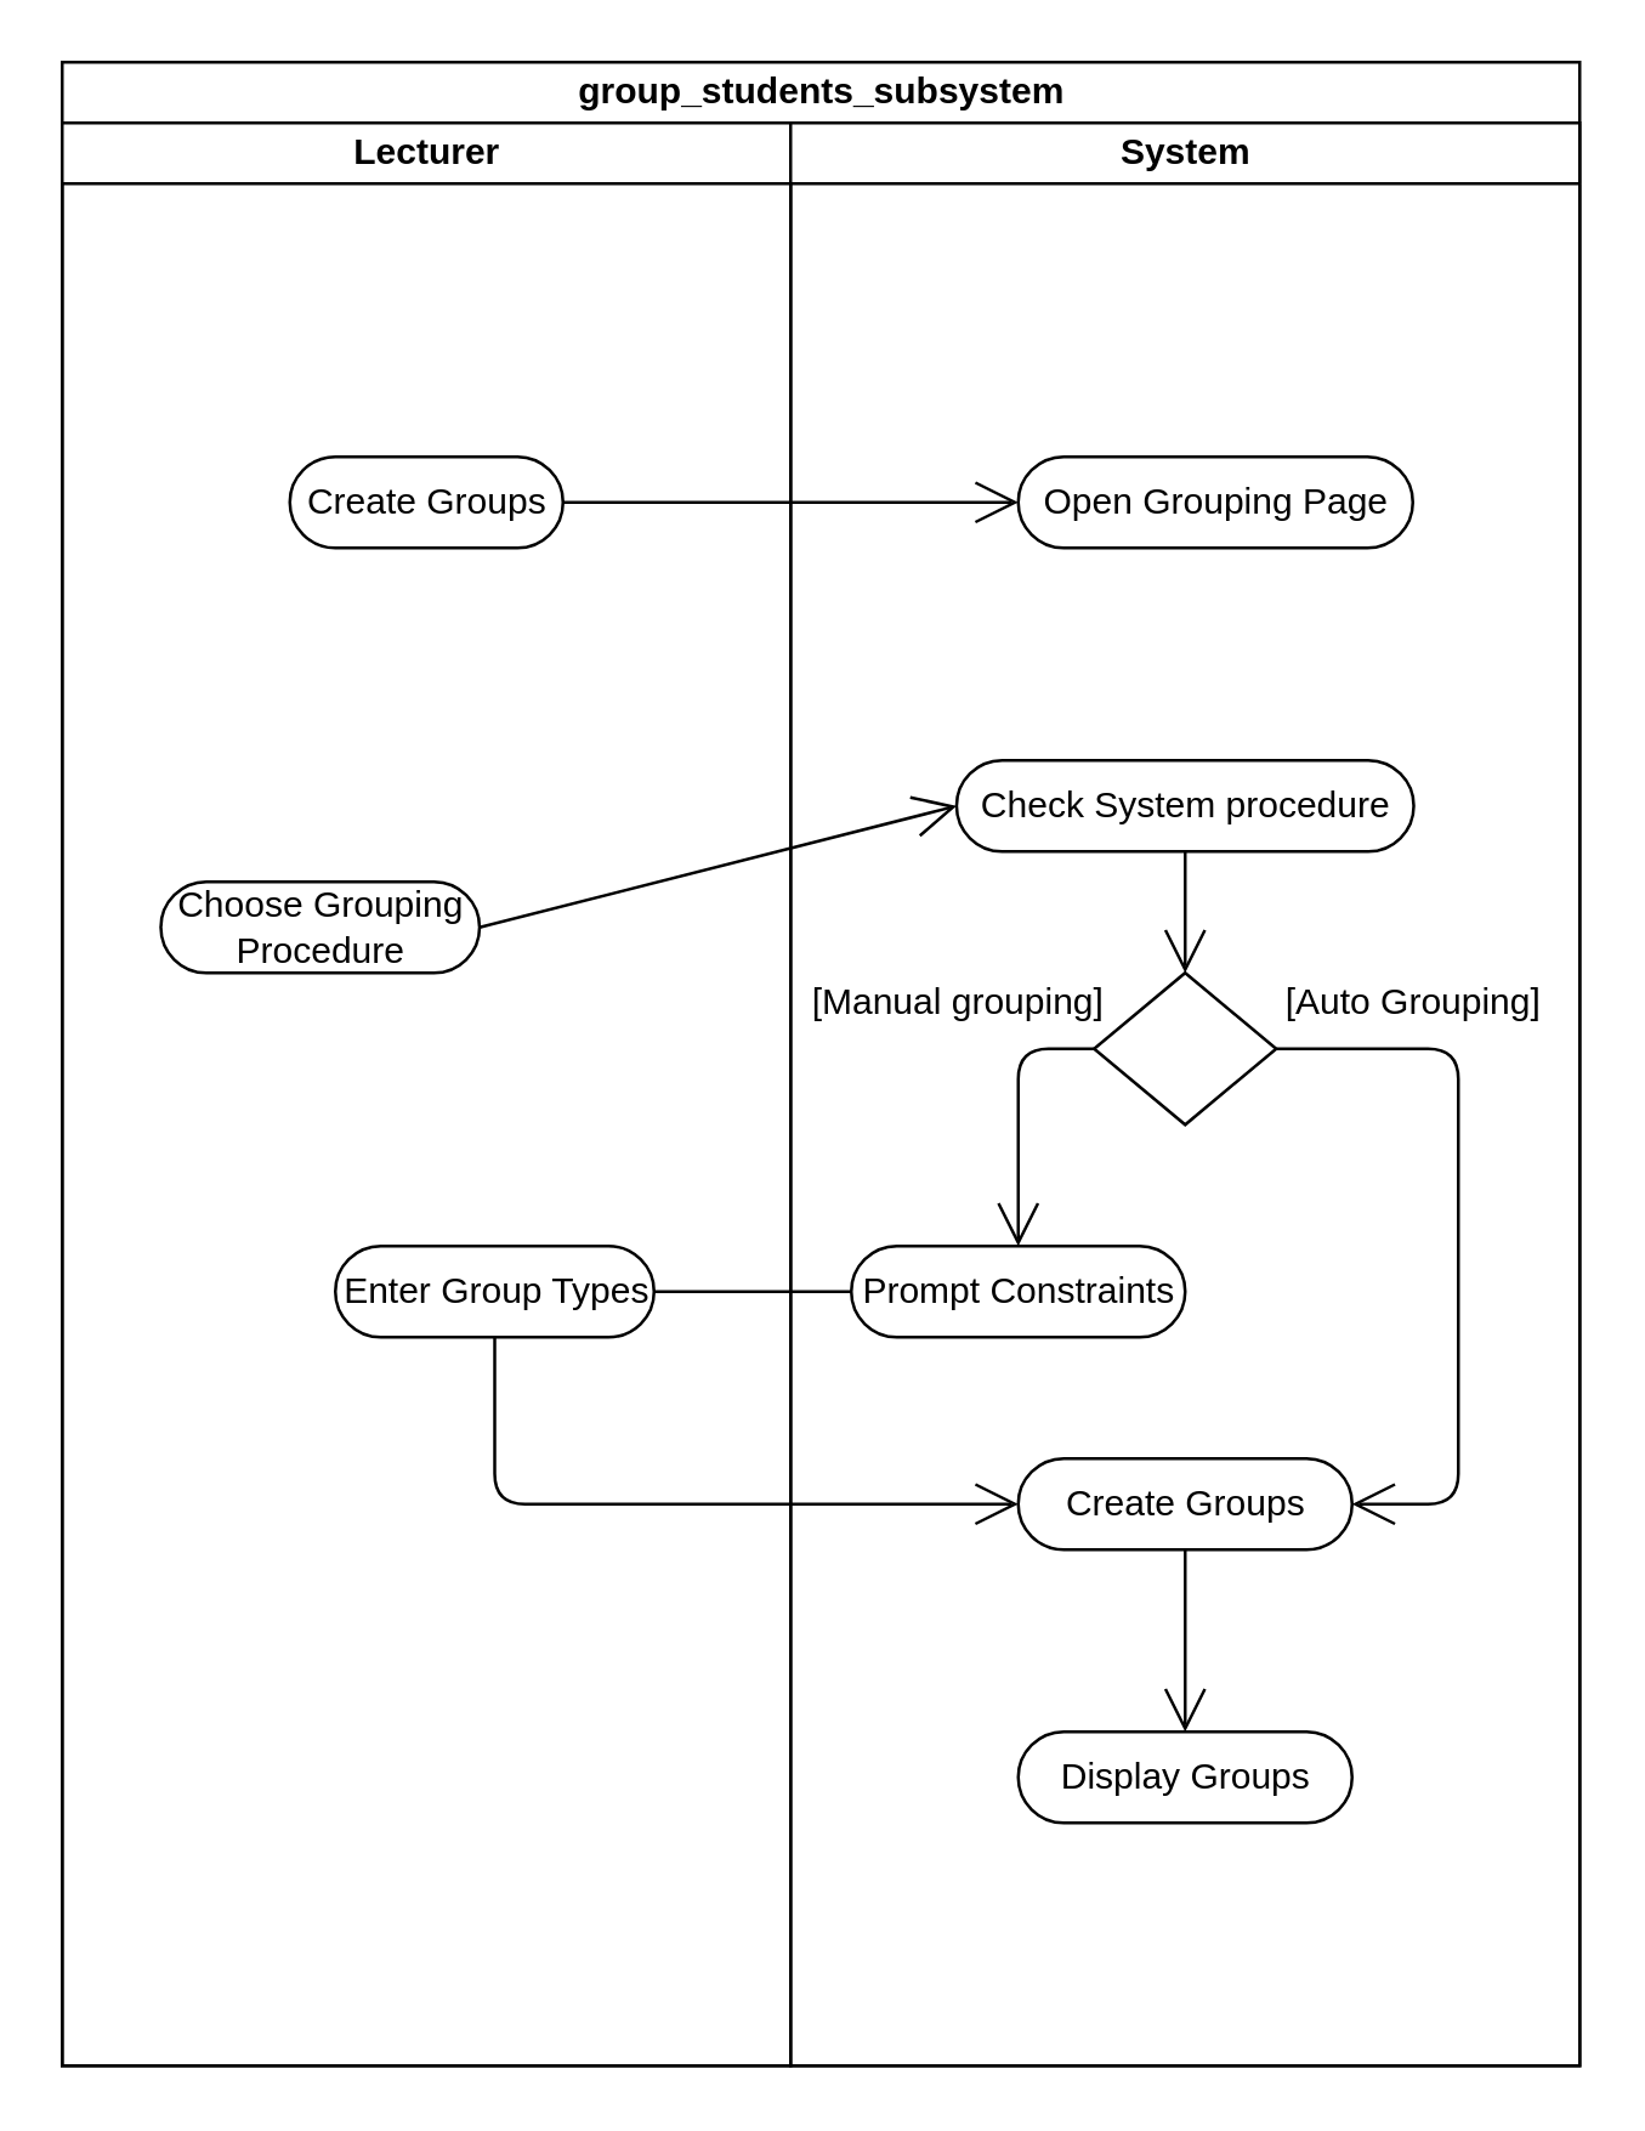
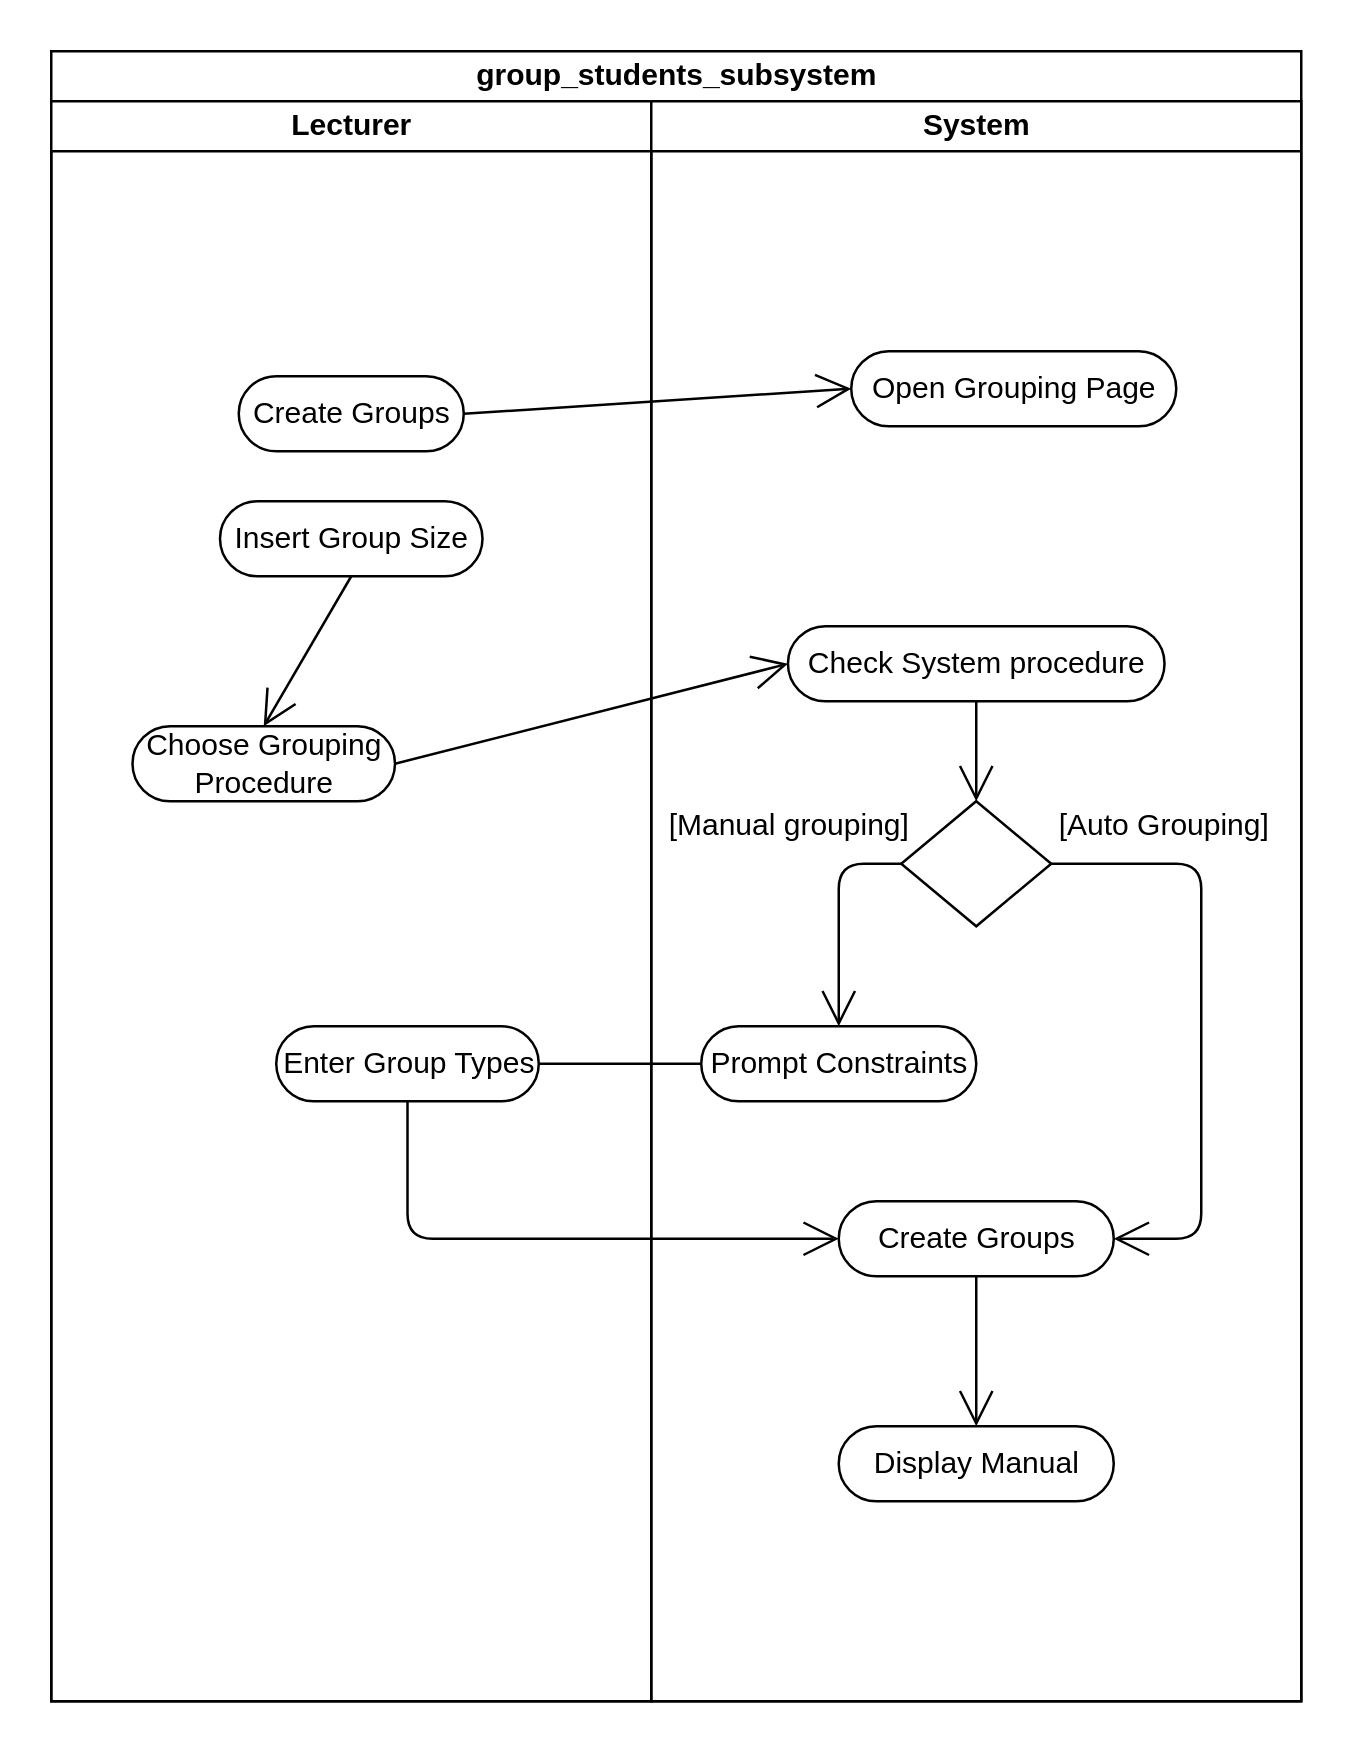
  <mxCell id="0" />
  <mxCell id="1" parent="0" />
  <mxCell id="2" value="group_students_subsystem" style="swimlane;html=1;childLayout=stackLayout;resizeParent=1;resizeParentMax=0;startSize=20;" vertex="1" parent="1"><mxGeometry x="20" y="20" width="500" height="660" as="geometry" /></mxCell>
  <mxCell id="3" value="Lecturer" style="swimlane;html=1;startSize=20;" vertex="1" parent="2"><mxGeometry y="20" width="240" height="640" as="geometry" /></mxCell>
  <mxCell id="4" value="Create Groups" style="html=1;dashed=0;whitespace=wrap;shape=mxgraph.dfd.start" vertex="1" parent="3"><mxGeometry x="75" y="110" width="90" height="30" as="geometry" /></mxCell>
+ <mxCell id="5" value="Insert Group Size" style="html=1;dashed=0;whitespace=wrap;shape=mxgraph.dfd.start" vertex="1" parent="3"><mxGeometry x="67.5" y="160" width="105" height="30" as="geometry" /></mxCell>
  <mxCell id="6" value="Choose Grouping&lt;br&gt;Procedure" style="html=1;dashed=0;whitespace=wrap;shape=mxgraph.dfd.start" vertex="1" parent="3"><mxGeometry x="32.5" y="250" width="105" height="30" as="geometry" /></mxCell>
+ <mxCell id="7" value="" style="endArrow=open;endFill=1;endSize=12;html=1;exitX=0.5;exitY=0.5;exitDx=0;exitDy=15;exitPerimeter=0;entryX=0.5;entryY=0.5;entryDx=0;entryDy=-15;entryPerimeter=0;" edge="1" parent="3" source="5" target="6"><mxGeometry width="160" relative="1" as="geometry"><mxPoint x="379.47" y="151.32" as="sourcePoint" /><mxPoint x="182.5" y="185" as="targetPoint" /></mxGeometry></mxCell>
  <mxCell id="8" value="Enter Group Types" style="html=1;dashed=0;whitespace=wrap;shape=mxgraph.dfd.start" vertex="1" parent="3"><mxGeometry x="90" y="370" width="105" height="30" as="geometry" /></mxCell>
  <mxCell id="9" value="System" style="swimlane;html=1;startSize=20;" vertex="1" parent="2"><mxGeometry x="240" y="20" width="260" height="640" as="geometry" /></mxCell>
- <mxCell id="10" value="Open Grouping Page" style="html=1;dashed=0;whitespace=wrap;shape=mxgraph.dfd.start" vertex="1" parent="9"><mxGeometry x="75" y="110" width="130" height="30" as="geometry" /></mxCell>
+ <mxCell id="10" value="Open Grouping Page" style="html=1;dashed=0;whitespace=wrap;shape=mxgraph.dfd.start" vertex="1" parent="9"><mxGeometry x="80" y="100" width="130" height="30" as="geometry" /></mxCell>
  <mxCell id="11" value="Check System procedure" style="html=1;dashed=0;whitespace=wrap;shape=mxgraph.dfd.start" vertex="1" parent="9"><mxGeometry x="54.68" y="210" width="150.63" height="30" as="geometry" /></mxCell>
  <mxCell id="12" value="" style="shape=rhombus;html=1;dashed=0;whitespace=wrap;perimeter=rhombusPerimeter;" vertex="1" parent="9"><mxGeometry x="100" y="280" width="60" height="50" as="geometry" /></mxCell>
  <mxCell id="13" value="" style="endArrow=open;endFill=1;endSize=12;html=1;entryX=0.5;entryY=0;entryDx=0;entryDy=0;" edge="1" parent="9" source="11" target="12"><mxGeometry width="160" relative="1" as="geometry"><mxPoint x="-57.5" y="235" as="sourcePoint" /><mxPoint x="87.5" y="235" as="targetPoint" /></mxGeometry></mxCell>
  <mxCell id="14" value="" style="endArrow=open;endFill=1;endSize=12;html=1;exitX=0;exitY=0.5;exitDx=0;exitDy=0;entryX=0.5;entryY=0.5;entryDx=0;entryDy=-15;entryPerimeter=0;edgeStyle=orthogonalEdgeStyle;" edge="1" parent="9" source="12" target="15"><mxGeometry width="160" relative="1" as="geometry"><mxPoint x="30" y="240" as="sourcePoint" /><mxPoint x="60" y="305" as="targetPoint" /></mxGeometry></mxCell>
  <mxCell id="15" value="Prompt Constraints" style="html=1;dashed=0;whitespace=wrap;shape=mxgraph.dfd.start" vertex="1" parent="9"><mxGeometry x="20" y="370" width="110" height="30" as="geometry" /></mxCell>
  <mxCell id="16" value="[Manual grouping]" style="text;html=1;align=center;verticalAlign=middle;resizable=0;points=[];autosize=1;" vertex="1" parent="9"><mxGeometry y="280" width="110" height="20" as="geometry" /></mxCell>
  <mxCell id="17" value="Create Groups" style="html=1;dashed=0;whitespace=wrap;shape=mxgraph.dfd.start" vertex="1" parent="9"><mxGeometry x="75" y="440" width="110" height="30" as="geometry" /></mxCell>
  <mxCell id="18" value="" style="endArrow=open;endFill=1;endSize=12;html=1;entryX=1;entryY=0.5;entryDx=0;entryDy=0;exitX=1;exitY=0.5;exitDx=0;exitDy=0;entryPerimeter=0;edgeStyle=orthogonalEdgeStyle;" edge="1" parent="9" source="12" target="17"><mxGeometry width="160" relative="1" as="geometry"><mxPoint x="220" y="310" as="sourcePoint" /><mxPoint x="220" y="350" as="targetPoint" /><Array as="points"><mxPoint x="220" y="305" /><mxPoint x="220" y="455" /></Array></mxGeometry></mxCell>
  <mxCell id="19" value="[Auto Grouping]" style="text;html=1;align=center;verticalAlign=middle;resizable=0;points=[];autosize=1;" vertex="1" parent="9"><mxGeometry x="155" y="280" width="100" height="20" as="geometry" /></mxCell>
- <mxCell id="20" value="Display Groups" style="html=1;dashed=0;whitespace=wrap;shape=mxgraph.dfd.start" vertex="1" parent="9"><mxGeometry x="75" y="530" width="110" height="30" as="geometry" /></mxCell>
+ <mxCell id="20" value="Display Manual" style="html=1;dashed=0;whitespace=wrap;shape=mxgraph.dfd.start" vertex="1" parent="9"><mxGeometry x="75" y="530" width="110" height="30" as="geometry" /></mxCell>
  <mxCell id="21" value="" style="endArrow=open;endFill=1;endSize=12;html=1;exitX=0.5;exitY=0.5;exitDx=0;exitDy=15;exitPerimeter=0;entryX=0.5;entryY=0.5;entryDx=0;entryDy=-15;entryPerimeter=0;" edge="1" parent="9" source="17" target="20"><mxGeometry width="160" relative="1" as="geometry"><mxPoint x="205.31" y="510" as="sourcePoint" /><mxPoint x="140.31" y="510" as="targetPoint" /></mxGeometry></mxCell>
  <mxCell id="22" value="" style="endArrow=open;endFill=1;endSize=12;html=1;exitX=1;exitY=0.5;exitDx=0;exitDy=0;exitPerimeter=0;entryX=0;entryY=0.5;entryDx=0;entryDy=0;entryPerimeter=0;" edge="1" parent="2" source="4" target="10"><mxGeometry width="160" relative="1" as="geometry"><mxPoint x="190" y="144.5" as="sourcePoint" /><mxPoint x="300" y="145" as="targetPoint" /></mxGeometry></mxCell>
  <mxCell id="23" value="" style="endArrow=open;endFill=1;endSize=12;html=1;exitX=1;exitY=0.5;exitDx=0;exitDy=0;exitPerimeter=0;entryX=0;entryY=0.5;entryDx=0;entryDy=0;entryPerimeter=0;" edge="1" parent="2" source="6" target="11"><mxGeometry width="160" relative="1" as="geometry"><mxPoint x="130.0" y="220" as="sourcePoint" /><mxPoint x="300" y="250" as="targetPoint" /></mxGeometry></mxCell>
  <mxCell id="24" value="" style="endArrow=none;endFill=1;endSize=12;html=1;exitX=0;exitY=0.5;exitDx=0;exitDy=0;exitPerimeter=0;" edge="1" parent="2" source="15" target="8"><mxGeometry width="160" relative="1" as="geometry"><mxPoint x="195" y="310" as="sourcePoint" /><mxPoint x="195" y="350" as="targetPoint" /></mxGeometry></mxCell>
  <mxCell id="25" value="" style="endArrow=open;endFill=1;endSize=12;html=1;exitX=0.5;exitY=0.5;exitDx=0;exitDy=15;entryX=0;entryY=0.5;entryDx=0;entryDy=0;entryPerimeter=0;edgeStyle=orthogonalEdgeStyle;exitPerimeter=0;" edge="1" parent="2" source="8" target="17"><mxGeometry width="160" relative="1" as="geometry"><mxPoint x="190" y="460" as="sourcePoint" /><mxPoint x="165" y="525" as="targetPoint" /></mxGeometry></mxCell>
